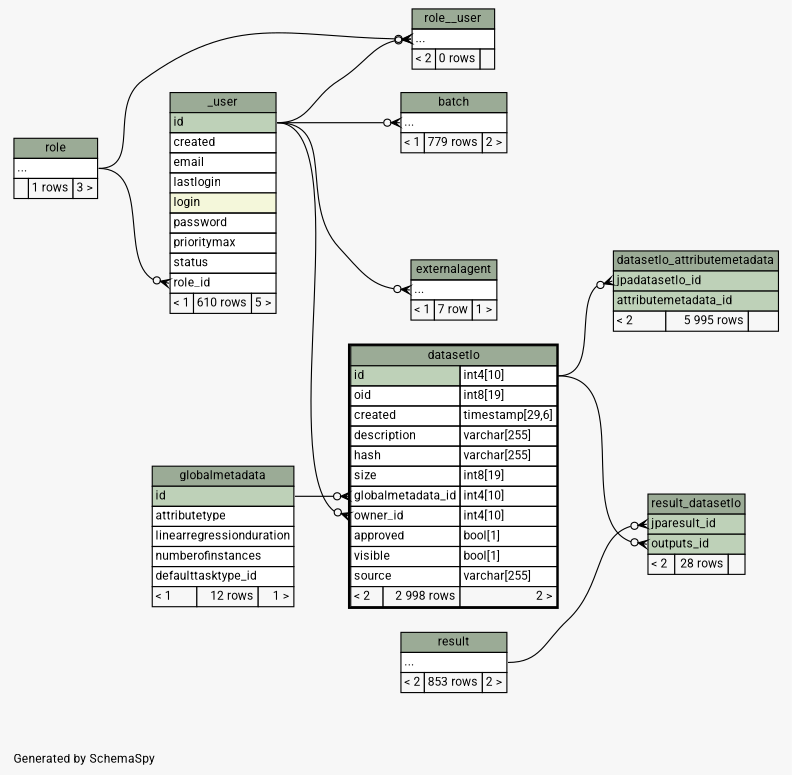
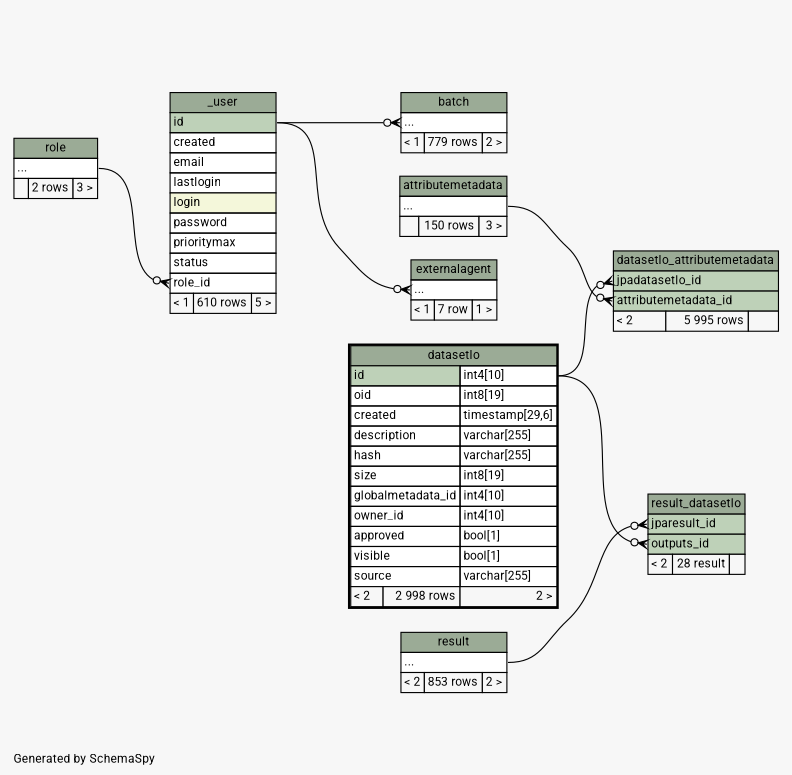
  digraph {
    bgcolor="#f7f7f7"
    fontname=Roboto
    fontsize=11
    label="\nGenerated by SchemaSpy"
    labeljust=l
    nodesep=0.18
    rankdir=RL
    ranksep=0.46
    node [fontname=Roboto fontsize=11 shape=plaintext]
    edge [arrowhead=none arrowsize=0.8 arrowtail=crowodot dir=back fontname=Roboto headport="id:e" tailport="elipses:w"]
    n1 [label=<     <TABLE BORDER="0" CELLBORDER="1" CELLSPACING="0" BGCOLOR="#ffffff">       <TR><TD COLSPAN="3" BGCOLOR="#9bab96" ALIGN="CENTER">_user</TD></TR>       <TR><TD PORT="id" COLSPAN="3" BGCOLOR="#bed1b8" ALIGN="LEFT">id</TD></TR>       <TR><TD PORT="created" COLSPAN="3" ALIGN="LEFT">created</TD></TR>       <TR><TD PORT="email" COLSPAN="3" ALIGN="LEFT">email</TD></TR>       <TR><TD PORT="lastlogin" COLSPAN="3" ALIGN="LEFT">lastlogin</TD></TR>       <TR><TD PORT="login" COLSPAN="3" BGCOLOR="#f4f7da" ALIGN="LEFT">login</TD></TR>       <TR><TD PORT="password" COLSPAN="3" ALIGN="LEFT">password</TD></TR>       <TR><TD PORT="prioritymax" COLSPAN="3" ALIGN="LEFT">prioritymax</TD></TR>       <TR><TD PORT="status" COLSPAN="3" ALIGN="LEFT">status</TD></TR>       <TR><TD PORT="role_id" COLSPAN="3" ALIGN="LEFT">role_id</TD></TR>       <TR><TD ALIGN="LEFT" BGCOLOR="#f7f7f7">&lt; 1</TD><TD ALIGN="RIGHT" BGCOLOR="#f7f7f7">610 rows</TD><TD ALIGN="RIGHT" BGCOLOR="#f7f7f7">5 &gt;</TD></TR>     </TABLE>>]
-   n2 [label=<     <TABLE BORDER="0" CELLBORDER="1" CELLSPACING="0" BGCOLOR="#ffffff">       <TR><TD COLSPAN="3" BGCOLOR="#9bab96" ALIGN="CENTER">role</TD></TR>       <TR><TD PORT="elipses" COLSPAN="3" ALIGN="LEFT">...</TD></TR>       <TR><TD ALIGN="LEFT" BGCOLOR="#f7f7f7">  </TD><TD ALIGN="RIGHT" BGCOLOR="#f7f7f7">1 rows</TD><TD ALIGN="RIGHT" BGCOLOR="#f7f7f7">3 &gt;</TD></TR>     </TABLE>>]
+   n2 [label=<     <TABLE BORDER="0" CELLBORDER="1" CELLSPACING="0" BGCOLOR="#ffffff">       <TR><TD COLSPAN="3" BGCOLOR="#9bab96" ALIGN="CENTER">role</TD></TR>       <TR><TD PORT="elipses" COLSPAN="3" ALIGN="LEFT">...</TD></TR>       <TR><TD ALIGN="LEFT" BGCOLOR="#f7f7f7">  </TD><TD ALIGN="RIGHT" BGCOLOR="#f7f7f7">2 rows</TD><TD ALIGN="RIGHT" BGCOLOR="#f7f7f7">3 &gt;</TD></TR>     </TABLE>>]
    n3 [label=<     <TABLE BORDER="0" CELLBORDER="1" CELLSPACING="0" BGCOLOR="#ffffff">       <TR><TD COLSPAN="3" BGCOLOR="#9bab96" ALIGN="CENTER">batch</TD></TR>       <TR><TD PORT="elipses" COLSPAN="3" ALIGN="LEFT">...</TD></TR>       <TR><TD ALIGN="LEFT" BGCOLOR="#f7f7f7">&lt; 1</TD><TD ALIGN="RIGHT" BGCOLOR="#f7f7f7">779 rows</TD><TD ALIGN="RIGHT" BGCOLOR="#f7f7f7">2 &gt;</TD></TR>     </TABLE>>]
    n4 [label=<     <TABLE BORDER="2" CELLBORDER="1" CELLSPACING="0" BGCOLOR="#ffffff">       <TR><TD COLSPAN="3" BGCOLOR="#9bab96" ALIGN="CENTER">datasetlo</TD></TR>       <TR><TD PORT="id" COLSPAN="2" BGCOLOR="#bed1b8" ALIGN="LEFT">id</TD><TD PORT="id.type" ALIGN="LEFT">int4[10]</TD></TR>       <TR><TD PORT="oid" COLSPAN="2" ALIGN="LEFT">oid</TD><TD PORT="oid.type" ALIGN="LEFT">int8[19]</TD></TR>       <TR><TD PORT="created" COLSPAN="2" ALIGN="LEFT">created</TD><TD PORT="created.type" ALIGN="LEFT">timestamp[29,6]</TD></TR>       <TR><TD PORT="description" COLSPAN="2" ALIGN="LEFT">description</TD><TD PORT="description.type" ALIGN="LEFT">varchar[255]</TD></TR>       <TR><TD PORT="hash" COLSPAN="2" ALIGN="LEFT">hash</TD><TD PORT="hash.type" ALIGN="LEFT">varchar[255]</TD></TR>       <TR><TD PORT="size" COLSPAN="2" ALIGN="LEFT">size</TD><TD PORT="size.type" ALIGN="LEFT">int8[19]</TD></TR>       <TR><TD PORT="globalmetadata_id" COLSPAN="2" ALIGN="LEFT">globalmetadata_id</TD><TD PORT="globalmetadata_id.type" ALIGN="LEFT">int4[10]</TD></TR>       <TR><TD PORT="owner_id" COLSPAN="2" ALIGN="LEFT">owner_id</TD><TD PORT="owner_id.type" ALIGN="LEFT">int4[10]</TD></TR>       <TR><TD PORT="approved" COLSPAN="2" ALIGN="LEFT">approved</TD><TD PORT="approved.type" ALIGN="LEFT">bool[1]</TD></TR>       <TR><TD PORT="visible" COLSPAN="2" ALIGN="LEFT">visible</TD><TD PORT="visible.type" ALIGN="LEFT">bool[1]</TD></TR>       <TR><TD PORT="source" COLSPAN="2" ALIGN="LEFT">source</TD><TD PORT="source.type" ALIGN="LEFT">varchar[255]</TD></TR>       <TR><TD ALIGN="LEFT" BGCOLOR="#f7f7f7">&lt; 2</TD><TD ALIGN="RIGHT" BGCOLOR="#f7f7f7">2 998 rows</TD><TD ALIGN="RIGHT" BGCOLOR="#f7f7f7">2 &gt;</TD></TR>     </TABLE>>]
-   n5 [label=<     <TABLE BORDER="0" CELLBORDER="1" CELLSPACING="0" BGCOLOR="#ffffff">       <TR><TD COLSPAN="3" BGCOLOR="#9bab96" ALIGN="CENTER">globalmetadata</TD></TR>       <TR><TD PORT="id" COLSPAN="3" BGCOLOR="#bed1b8" ALIGN="LEFT">id</TD></TR>       <TR><TD PORT="attributetype" COLSPAN="3" ALIGN="LEFT">attributetype</TD></TR>       <TR><TD PORT="linearregressionduration" COLSPAN="3" ALIGN="LEFT">linearregressionduration</TD></TR>       <TR><TD PORT="numberofinstances" COLSPAN="3" ALIGN="LEFT">numberofinstances</TD></TR>       <TR><TD PORT="defaulttasktype_id" COLSPAN="3" ALIGN="LEFT">defaulttasktype_id</TD></TR>       <TR><TD ALIGN="LEFT" BGCOLOR="#f7f7f7">&lt; 1</TD><TD ALIGN="RIGHT" BGCOLOR="#f7f7f7">12 rows</TD><TD ALIGN="RIGHT" BGCOLOR="#f7f7f7">1 &gt;</TD></TR>     </TABLE>>]
    n6 [label=<     <TABLE BORDER="0" CELLBORDER="1" CELLSPACING="0" BGCOLOR="#ffffff">       <TR><TD COLSPAN="3" BGCOLOR="#9bab96" ALIGN="CENTER">datasetlo_attributemetadata</TD></TR>       <TR><TD PORT="jpadatasetlo_id" COLSPAN="3" BGCOLOR="#bed1b8" ALIGN="LEFT">jpadatasetlo_id</TD></TR>       <TR><TD PORT="attributemetadata_id" COLSPAN="3" BGCOLOR="#bed1b8" ALIGN="LEFT">attributemetadata_id</TD></TR>       <TR><TD ALIGN="LEFT" BGCOLOR="#f7f7f7">&lt; 2</TD><TD ALIGN="RIGHT" BGCOLOR="#f7f7f7">5 995 rows</TD><TD ALIGN="RIGHT" BGCOLOR="#f7f7f7">  </TD></TR>     </TABLE>>]
+   n7 [label=<     <TABLE BORDER="0" CELLBORDER="1" CELLSPACING="0" BGCOLOR="#ffffff">       <TR><TD COLSPAN="3" BGCOLOR="#9bab96" ALIGN="CENTER">attributemetadata</TD></TR>       <TR><TD PORT="elipses" COLSPAN="3" ALIGN="LEFT">...</TD></TR>       <TR><TD ALIGN="LEFT" BGCOLOR="#f7f7f7">  </TD><TD ALIGN="RIGHT" BGCOLOR="#f7f7f7">150 rows</TD><TD ALIGN="RIGHT" BGCOLOR="#f7f7f7">3 &gt;</TD></TR>     </TABLE>>]
    n8 [label=<     <TABLE BORDER="0" CELLBORDER="1" CELLSPACING="0" BGCOLOR="#ffffff">       <TR><TD COLSPAN="3" BGCOLOR="#9bab96" ALIGN="CENTER">externalagent</TD></TR>       <TR><TD PORT="elipses" COLSPAN="3" ALIGN="LEFT">...</TD></TR>       <TR><TD ALIGN="LEFT" BGCOLOR="#f7f7f7">&lt; 1</TD><TD ALIGN="RIGHT" BGCOLOR="#f7f7f7">7 row</TD><TD ALIGN="RIGHT" BGCOLOR="#f7f7f7">1 &gt;</TD></TR>     </TABLE>>]
-   n9 [label=<     <TABLE BORDER="0" CELLBORDER="1" CELLSPACING="0" BGCOLOR="#ffffff">       <TR><TD COLSPAN="3" BGCOLOR="#9bab96" ALIGN="CENTER">result_datasetlo</TD></TR>       <TR><TD PORT="jparesult_id" COLSPAN="3" BGCOLOR="#bed1b8" ALIGN="LEFT">jparesult_id</TD></TR>       <TR><TD PORT="outputs_id" COLSPAN="3" BGCOLOR="#bed1b8" ALIGN="LEFT">outputs_id</TD></TR>       <TR><TD ALIGN="LEFT" BGCOLOR="#f7f7f7">&lt; 2</TD><TD ALIGN="RIGHT" BGCOLOR="#f7f7f7">28 rows</TD><TD ALIGN="RIGHT" BGCOLOR="#f7f7f7">  </TD></TR>     </TABLE>>]
+   n9 [label=<     <TABLE BORDER="0" CELLBORDER="1" CELLSPACING="0" BGCOLOR="#ffffff">       <TR><TD COLSPAN="3" BGCOLOR="#9bab96" ALIGN="CENTER">result_datasetlo</TD></TR>       <TR><TD PORT="jparesult_id" COLSPAN="3" BGCOLOR="#bed1b8" ALIGN="LEFT">jparesult_id</TD></TR>       <TR><TD PORT="outputs_id" COLSPAN="3" BGCOLOR="#bed1b8" ALIGN="LEFT">outputs_id</TD></TR>       <TR><TD ALIGN="LEFT" BGCOLOR="#f7f7f7">&lt; 2</TD><TD ALIGN="RIGHT" BGCOLOR="#f7f7f7">28 result</TD><TD ALIGN="RIGHT" BGCOLOR="#f7f7f7">  </TD></TR>     </TABLE>>]
    n10 [label=<     <TABLE BORDER="0" CELLBORDER="1" CELLSPACING="0" BGCOLOR="#ffffff">       <TR><TD COLSPAN="3" BGCOLOR="#9bab96" ALIGN="CENTER">result</TD></TR>       <TR><TD PORT="elipses" COLSPAN="3" ALIGN="LEFT">...</TD></TR>       <TR><TD ALIGN="LEFT" BGCOLOR="#f7f7f7">&lt; 2</TD><TD ALIGN="RIGHT" BGCOLOR="#f7f7f7">853 rows</TD><TD ALIGN="RIGHT" BGCOLOR="#f7f7f7">2 &gt;</TD></TR>     </TABLE>>]
-   n11 [label=<     <TABLE BORDER="0" CELLBORDER="1" CELLSPACING="0" BGCOLOR="#ffffff">       <TR><TD COLSPAN="3" BGCOLOR="#9bab96" ALIGN="CENTER">role__user</TD></TR>       <TR><TD PORT="elipses" COLSPAN="3" ALIGN="LEFT">...</TD></TR>       <TR><TD ALIGN="LEFT" BGCOLOR="#f7f7f7">&lt; 2</TD><TD ALIGN="RIGHT" BGCOLOR="#f7f7f7">0 rows</TD><TD ALIGN="RIGHT" BGCOLOR="#f7f7f7">  </TD></TR>     </TABLE>>]
    n1 -> n2 [headport="elipses:e" tailport="role_id:w"]
    n3 -> n1
-   n4 -> n1 [tailport="owner_id:w"]
-   n4 -> n5 [tailport="globalmetadata_id:w"]
    n6 -> n4 [headport="id.type:e" tailport="jpadatasetlo_id:w"]
+   n6 -> n7 [headport="elipses:e" tailport="attributemetadata_id:w"]
    n8 -> n1
    n9 -> n4 [headport="id.type:e" tailport="outputs_id:w"]
    n9 -> n10 [headport="elipses:e" tailport="jparesult_id:w"]
-   n11 -> n1
-   n11 -> n2 [headport="elipses:e"]
  }
